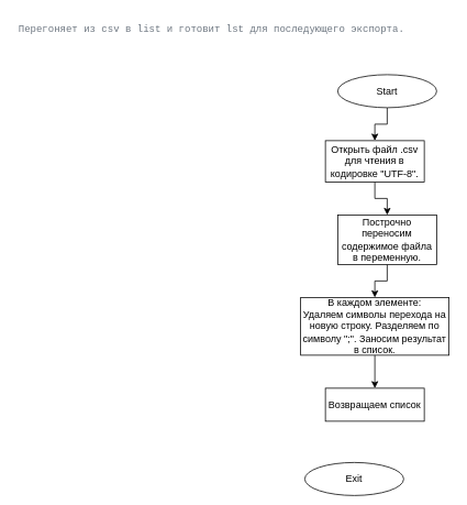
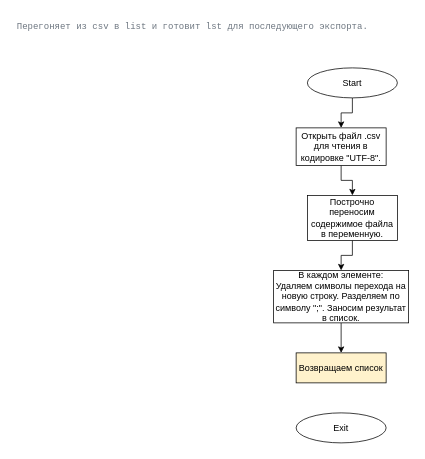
  <mxCell id="0" />
  <mxCell id="1" parent="0" />
  <mxCell id="2" value="&lt;span style=&quot;color: rgb(110, 119, 129); font-family: ui-monospace, SFMono-Regular, &amp;quot;SF Mono&amp;quot;, Menlo, Consolas, &amp;quot;Liberation Mono&amp;quot;, monospace; font-size: 12px; font-style: normal; font-variant-ligatures: normal; font-variant-caps: normal; font-weight: 400; letter-spacing: normal; orphans: 2; text-align: start; text-indent: 0px; text-transform: none; widows: 2; word-spacing: 0px; -webkit-text-stroke-width: 0px; background-color: rgb(255, 255, 255); text-decoration-thickness: initial; text-decoration-style: initial; text-decoration-color: initial; float: none; display: inline !important;&quot;&gt;&lt;span style=&quot;&quot;&gt;Перегоняет из csv в list и готовит lst для последующего экспорта.&lt;/span&gt;&lt;br&gt;&lt;/span&gt;" style="text;whiteSpace=wrap;html=1;" vertex="1" parent="1"><mxGeometry x="20" y="20" width="480" height="40" as="geometry" /></mxCell>
  <mxCell id="3" style="edgeStyle=orthogonalEdgeStyle;rounded=0;orthogonalLoop=1;jettySize=auto;html=1;exitX=0.5;exitY=1;exitDx=0;exitDy=0;entryX=0.5;entryY=0;entryDx=0;entryDy=0;" edge="1" parent="1" source="4" target="7"><mxGeometry relative="1" as="geometry" /></mxCell>
  <mxCell id="4" value="Start" style="ellipse;whiteSpace=wrap;html=1;" vertex="1" parent="1"><mxGeometry x="409" y="90" width="120" height="40" as="geometry" /></mxCell>
- <mxCell id="5" value="Exit" style="ellipse;whiteSpace=wrap;html=1;" vertex="1" parent="1"><mxGeometry x="369" y="560" width="120" height="40" as="geometry" /></mxCell>
+ <mxCell id="5" value="Exit" style="ellipse;whiteSpace=wrap;html=1;" vertex="1" parent="1"><mxGeometry x="394" y="550" width="120" height="40" as="geometry" /></mxCell>
  <mxCell id="6" style="edgeStyle=orthogonalEdgeStyle;rounded=0;orthogonalLoop=1;jettySize=auto;html=1;exitX=0.5;exitY=1;exitDx=0;exitDy=0;entryX=0.5;entryY=0;entryDx=0;entryDy=0;" edge="1" parent="1" source="7" target="9"><mxGeometry relative="1" as="geometry" /></mxCell>
  <mxCell id="7" value="Открыть файл .csv для чтения в кодировке &quot;UTF-8&quot;." style="rounded=0;whiteSpace=wrap;html=1;" vertex="1" parent="1"><mxGeometry x="394" y="170" width="120" height="50" as="geometry" /></mxCell>
  <mxCell id="8" style="edgeStyle=orthogonalEdgeStyle;rounded=0;orthogonalLoop=1;jettySize=auto;html=1;exitX=0.5;exitY=1;exitDx=0;exitDy=0;entryX=0.5;entryY=0;entryDx=0;entryDy=0;" edge="1" parent="1" source="9" target="11"><mxGeometry relative="1" as="geometry" /></mxCell>
  <mxCell id="9" value="Построчно переносим содержимое файла в переменную." style="rounded=0;whiteSpace=wrap;html=1;" vertex="1" parent="1"><mxGeometry x="409" y="260" width="120" height="60" as="geometry" /></mxCell>
  <mxCell id="10" style="edgeStyle=orthogonalEdgeStyle;rounded=0;orthogonalLoop=1;jettySize=auto;html=1;exitX=0.5;exitY=1;exitDx=0;exitDy=0;entryX=0.5;entryY=0;entryDx=0;entryDy=0;" edge="1" parent="1" source="11" target="12"><mxGeometry relative="1" as="geometry" /></mxCell>
  <mxCell id="11" value="В каждом элементе:&lt;br&gt;Удаляем символы перехода на новую строку. Разделяем по символу &quot;;&quot;. Заносим результат в список." style="rounded=0;whiteSpace=wrap;html=1;" vertex="1" parent="1"><mxGeometry x="364" y="360" width="180" height="70" as="geometry" /></mxCell>
- <mxCell id="12" value="Возвращаем список" style="rounded=0;whiteSpace=wrap;html=1;" vertex="1" parent="1"><mxGeometry x="394" y="470" width="120" height="40" as="geometry" /></mxCell>
+ <mxCell id="12" value="Возвращаем список" style="rounded=0;whiteSpace=wrap;html=1;fillColor=#fff2cc;" vertex="1" parent="1"><mxGeometry x="394" y="470" width="120" height="40" as="geometry" /></mxCell>
